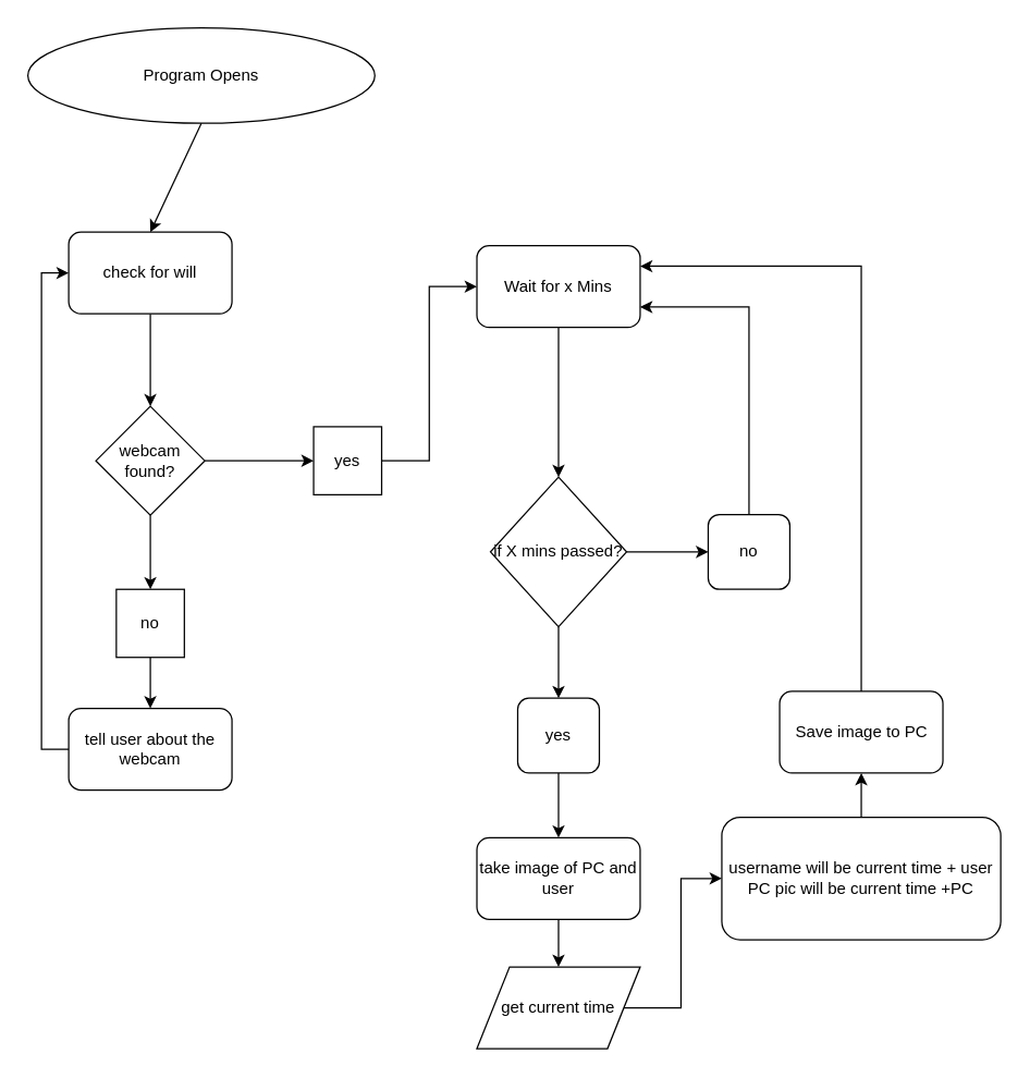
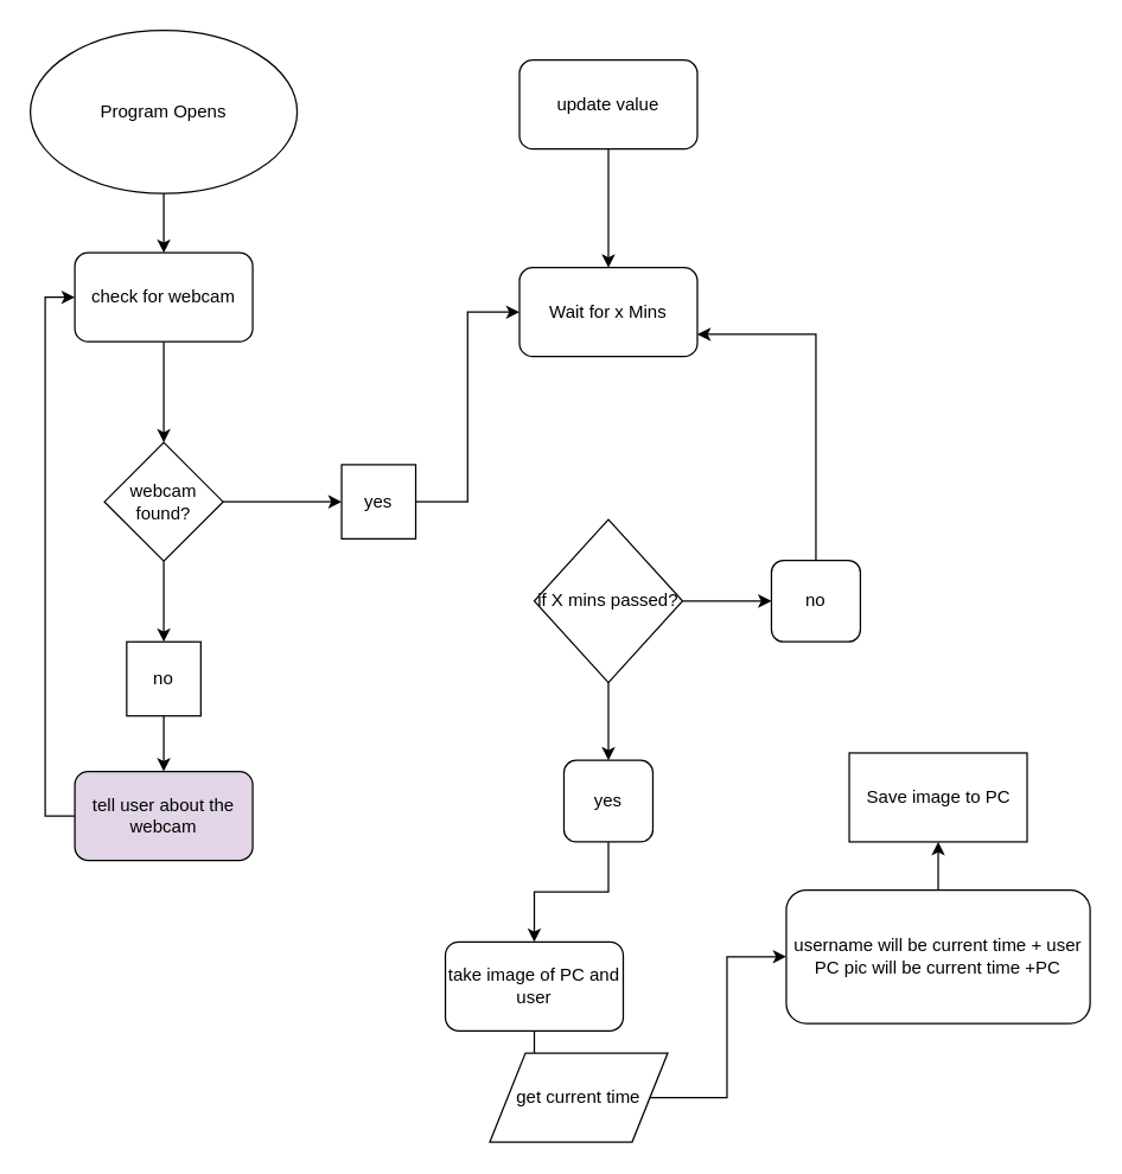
  <mxCell id="0" />
  <mxCell id="1" parent="0" />
- <mxCell id="2" value="Program Opens" style="ellipse;whiteSpace=wrap;html=1;" vertex="1" parent="1"><mxGeometry x="20" y="20" width="255" height="70" as="geometry" /></mxCell>
+ <mxCell id="2" value="Program Opens" style="ellipse;whiteSpace=wrap;html=1;" vertex="1" parent="1"><mxGeometry x="20" y="20" width="180" height="110" as="geometry" /></mxCell>
  <mxCell id="3" value="Wait for x Mins" style="rounded=1;whiteSpace=wrap;html=1;" vertex="1" parent="1"><mxGeometry x="350" y="180" width="120" height="60" as="geometry" /></mxCell>
  <mxCell id="4" value="" style="endArrow=classic;html=1;exitX=0.5;exitY=1;exitDx=0;exitDy=0;" edge="1" parent="1" source="2"><mxGeometry width="50" height="50" relative="1" as="geometry"><mxPoint x="20" y="200" as="sourcePoint" /><mxPoint x="110" y="170" as="targetPoint" /></mxGeometry></mxCell>
  <mxCell id="5" value="if X mins passed?" style="rhombus;whiteSpace=wrap;html=1;" vertex="1" parent="1"><mxGeometry x="360" y="350" width="100" height="110" as="geometry" /></mxCell>
- <mxCell id="6" value="" style="endArrow=classic;html=1;entryX=0.5;entryY=0;entryDx=0;entryDy=0;exitX=0.5;exitY=1;exitDx=0;exitDy=0;" edge="1" parent="1" source="3" target="5"><mxGeometry width="50" height="50" relative="1" as="geometry"><mxPoint x="410" y="250" as="sourcePoint" /><mxPoint x="434" y="200" as="targetPoint" /></mxGeometry></mxCell>
  <mxCell id="7" style="edgeStyle=orthogonalEdgeStyle;rounded=0;orthogonalLoop=1;jettySize=auto;html=1;entryX=1;entryY=0.75;entryDx=0;entryDy=0;" edge="1" parent="1" source="8" target="3"><mxGeometry relative="1" as="geometry"><mxPoint x="550" y="230" as="targetPoint" /><Array as="points"><mxPoint x="550" y="225" /></Array></mxGeometry></mxCell>
  <mxCell id="8" value="no" style="rounded=1;whiteSpace=wrap;html=1;" vertex="1" parent="1"><mxGeometry x="520" y="377.5" width="60" height="55" as="geometry" /></mxCell>
  <mxCell id="9" style="edgeStyle=orthogonalEdgeStyle;rounded=0;orthogonalLoop=1;jettySize=auto;html=1;entryX=0.5;entryY=0;entryDx=0;entryDy=0;" edge="1" parent="1" source="10" target="27"><mxGeometry relative="1" as="geometry"><mxPoint x="530" y="520" as="targetPoint" /></mxGeometry></mxCell>
  <mxCell id="10" value="yes" style="rounded=1;whiteSpace=wrap;html=1;" vertex="1" parent="1"><mxGeometry x="380" y="512.5" width="60" height="55" as="geometry" /></mxCell>
  <mxCell id="11" value="" style="endArrow=classic;html=1;entryX=0.5;entryY=0;entryDx=0;entryDy=0;" edge="1" parent="1" target="10"><mxGeometry width="50" height="50" relative="1" as="geometry"><mxPoint x="410" y="460" as="sourcePoint" /><mxPoint x="410" y="485" as="targetPoint" /></mxGeometry></mxCell>
  <mxCell id="12" value="" style="endArrow=classic;html=1;entryX=0;entryY=0.5;entryDx=0;entryDy=0;exitX=1;exitY=0.5;exitDx=0;exitDy=0;" edge="1" parent="1" source="5" target="8"><mxGeometry width="50" height="50" relative="1" as="geometry"><mxPoint x="420" y="470" as="sourcePoint" /><mxPoint x="420" y="495" as="targetPoint" /></mxGeometry></mxCell>
  <mxCell id="13" style="edgeStyle=orthogonalEdgeStyle;rounded=0;orthogonalLoop=1;jettySize=auto;html=1;" edge="1" parent="1" source="14" target="17"><mxGeometry relative="1" as="geometry" /></mxCell>
- <mxCell id="14" value="check for will" style="rounded=1;whiteSpace=wrap;html=1;" vertex="1" parent="1"><mxGeometry x="50" y="170" width="120" height="60" as="geometry" /></mxCell>
+ <mxCell id="14" value="check for webcam" style="rounded=1;whiteSpace=wrap;html=1;" vertex="1" parent="1"><mxGeometry x="50" y="170" width="120" height="60" as="geometry" /></mxCell>
  <mxCell id="15" value="" style="edgeStyle=orthogonalEdgeStyle;rounded=0;orthogonalLoop=1;jettySize=auto;html=1;" edge="1" parent="1" source="17"><mxGeometry relative="1" as="geometry"><mxPoint x="230" y="338" as="targetPoint" /></mxGeometry></mxCell>
  <mxCell id="16" style="edgeStyle=orthogonalEdgeStyle;rounded=0;orthogonalLoop=1;jettySize=auto;html=1;" edge="1" parent="1" source="17" target="21"><mxGeometry relative="1" as="geometry" /></mxCell>
  <mxCell id="17" value="webcam found?" style="rhombus;whiteSpace=wrap;html=1;" vertex="1" parent="1"><mxGeometry x="70" y="298" width="80" height="80" as="geometry" /></mxCell>
  <mxCell id="18" style="edgeStyle=orthogonalEdgeStyle;rounded=0;orthogonalLoop=1;jettySize=auto;html=1;entryX=0;entryY=0.5;entryDx=0;entryDy=0;" edge="1" parent="1" source="19" target="3"><mxGeometry relative="1" as="geometry" /></mxCell>
  <mxCell id="19" value="yes" style="whiteSpace=wrap;html=1;aspect=fixed;" vertex="1" parent="1"><mxGeometry x="230" y="313" width="50" height="50" as="geometry" /></mxCell>
  <mxCell id="20" style="edgeStyle=orthogonalEdgeStyle;rounded=0;orthogonalLoop=1;jettySize=auto;html=1;" edge="1" parent="1" source="21" target="23"><mxGeometry relative="1" as="geometry" /></mxCell>
  <mxCell id="21" value="no" style="whiteSpace=wrap;html=1;aspect=fixed;" vertex="1" parent="1"><mxGeometry x="85" y="432.5" width="50" height="50" as="geometry" /></mxCell>
  <mxCell id="22" style="edgeStyle=orthogonalEdgeStyle;rounded=0;orthogonalLoop=1;jettySize=auto;html=1;entryX=0;entryY=0.5;entryDx=0;entryDy=0;" edge="1" parent="1" source="23" target="14"><mxGeometry relative="1" as="geometry"><Array as="points"><mxPoint x="30" y="550" /><mxPoint x="30" y="200" /></Array></mxGeometry></mxCell>
- <mxCell id="23" value="tell user about the webcam" style="rounded=1;whiteSpace=wrap;html=1;" vertex="1" parent="1"><mxGeometry x="50" y="520" width="120" height="60" as="geometry" /></mxCell>
+ <mxCell id="23" value="tell user about the webcam" style="rounded=1;whiteSpace=wrap;html=1;fillColor=#e1d5e7;" vertex="1" parent="1"><mxGeometry x="50" y="520" width="120" height="60" as="geometry" /></mxCell>
+ <mxCell id="24" style="edgeStyle=orthogonalEdgeStyle;rounded=0;orthogonalLoop=1;jettySize=auto;html=1;" edge="1" parent="1" source="25" target="3"><mxGeometry relative="1" as="geometry" /></mxCell>
+ <mxCell id="25" value="update value" style="rounded=1;whiteSpace=wrap;html=1;" vertex="1" parent="1"><mxGeometry x="350" y="40" width="120" height="60" as="geometry" /></mxCell>
  <mxCell id="26" style="edgeStyle=orthogonalEdgeStyle;rounded=0;orthogonalLoop=1;jettySize=auto;html=1;" edge="1" parent="1" source="27" target="33"><mxGeometry relative="1" as="geometry" /></mxCell>
- <mxCell id="27" value="take image of PC and user" style="rounded=1;whiteSpace=wrap;html=1;" vertex="1" parent="1"><mxGeometry x="350" y="615" width="120" height="60" as="geometry" /></mxCell>
- <mxCell id="28" style="edgeStyle=orthogonalEdgeStyle;rounded=0;orthogonalLoop=1;jettySize=auto;html=1;entryX=1;entryY=0.25;entryDx=0;entryDy=0;exitX=0.5;exitY=0;exitDx=0;exitDy=0;" edge="1" parent="1" source="29" target="3"><mxGeometry relative="1" as="geometry"><mxPoint x="760" y="190" as="targetPoint" /><Array as="points"><mxPoint x="633" y="195" /></Array></mxGeometry></mxCell>
- <mxCell id="29" value="Save image to PC" style="rounded=1;whiteSpace=wrap;html=1;" vertex="1" parent="1"><mxGeometry x="572.5" y="507.5" width="120" height="60" as="geometry" /></mxCell>
+ <mxCell id="27" value="take image of PC and user" style="rounded=1;whiteSpace=wrap;html=1;" vertex="1" parent="1"><mxGeometry x="300" y="635" width="120" height="60" as="geometry" /></mxCell>
+ <mxCell id="29" value="Save image to PC" style="whiteSpace=wrap;html=1;rounded=0;" vertex="1" parent="1"><mxGeometry x="572.5" y="507.5" width="120" height="60" as="geometry" /></mxCell>
  <mxCell id="30" style="edgeStyle=orthogonalEdgeStyle;rounded=0;orthogonalLoop=1;jettySize=auto;html=1;entryX=0.5;entryY=1;entryDx=0;entryDy=0;" edge="1" parent="1" source="31" target="29"><mxGeometry relative="1" as="geometry" /></mxCell>
  <mxCell id="31" value="username will be current time + user&lt;br&gt;PC pic will be current time +PC" style="rounded=1;whiteSpace=wrap;html=1;" vertex="1" parent="1"><mxGeometry x="530" y="600" width="205" height="90" as="geometry" /></mxCell>
  <mxCell id="32" style="edgeStyle=orthogonalEdgeStyle;rounded=0;orthogonalLoop=1;jettySize=auto;html=1;entryX=0;entryY=0.5;entryDx=0;entryDy=0;" edge="1" parent="1" source="33" target="31"><mxGeometry relative="1" as="geometry" /></mxCell>
- <mxCell id="33" value="get current time" style="shape=parallelogram;perimeter=parallelogramPerimeter;whiteSpace=wrap;html=1;" vertex="1" parent="1"><mxGeometry x="350" y="710" width="120" height="60" as="geometry" /></mxCell>
+ <mxCell id="33" value="get current time" style="shape=parallelogram;perimeter=parallelogramPerimeter;whiteSpace=wrap;html=1;" vertex="1" parent="1"><mxGeometry x="330" y="710" width="120" height="60" as="geometry" /></mxCell>
